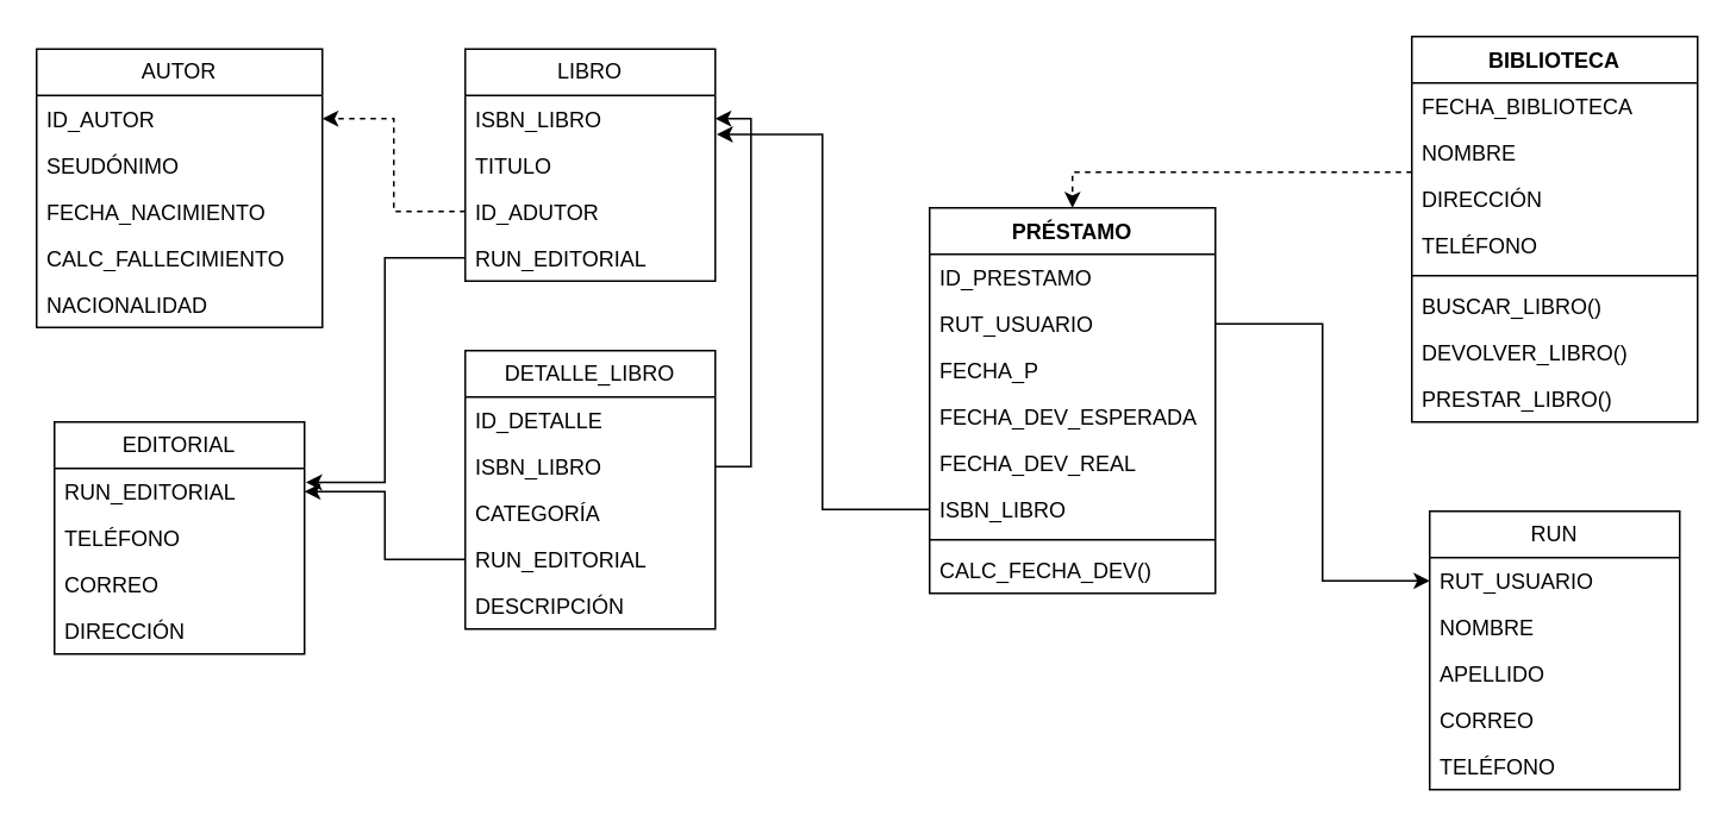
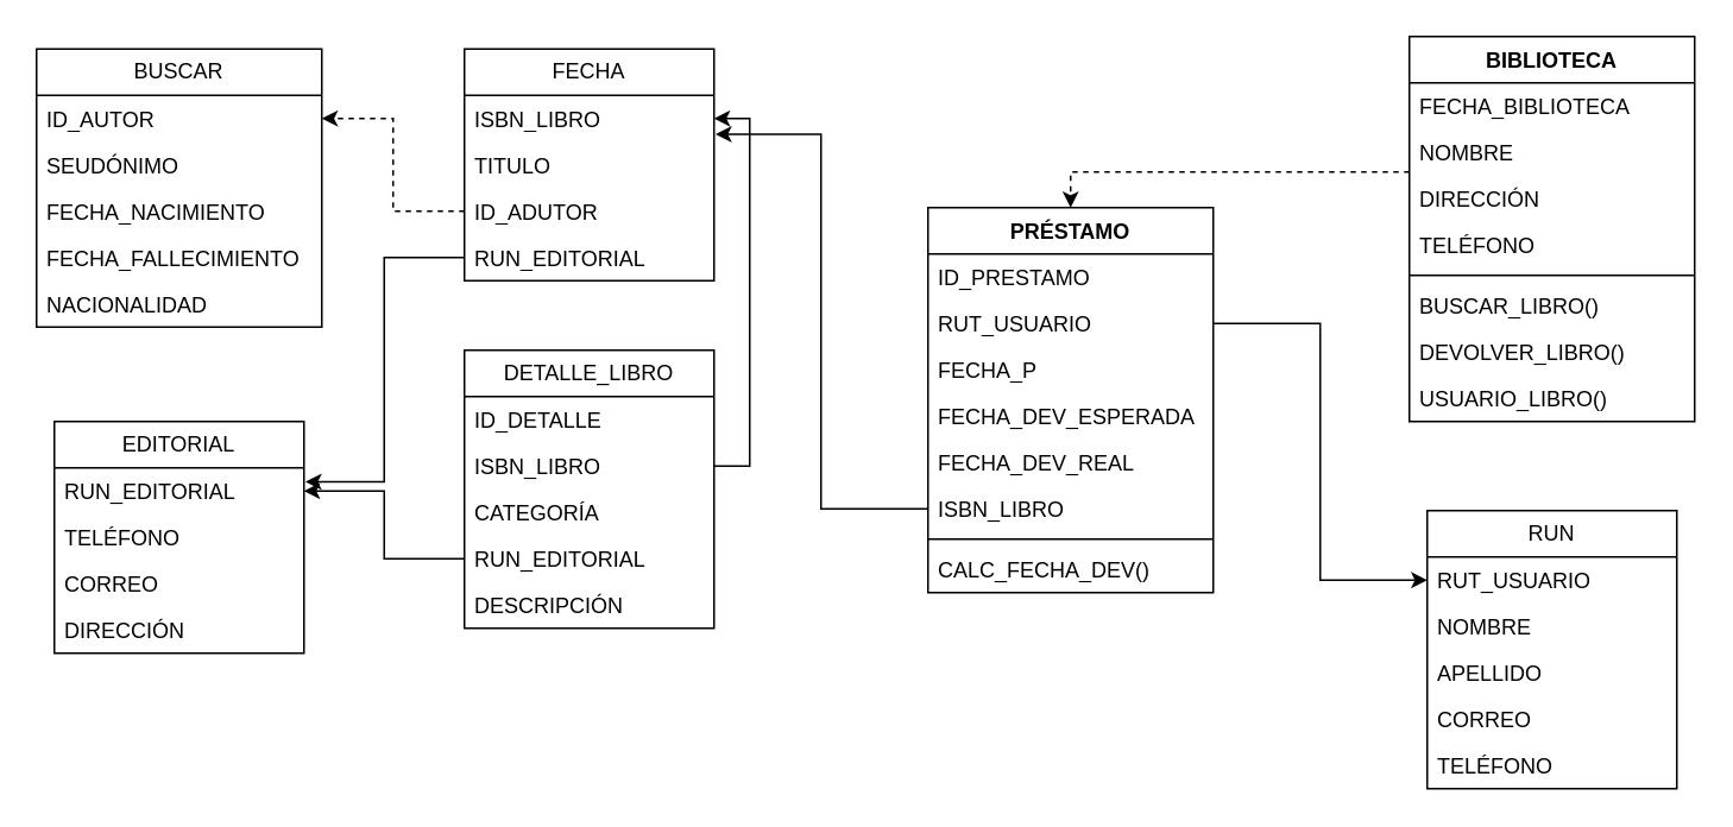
  <mxCell id="0" />
  <mxCell id="1" parent="0" />
- <mxCell id="2" value="AUTOR" style="swimlane;fontStyle=0;childLayout=stackLayout;horizontal=1;startSize=26;fillColor=none;horizontalStack=0;resizeParent=1;resizeParentMax=0;resizeLast=0;collapsible=1;marginBottom=0;whiteSpace=wrap;html=1;" parent="1" vertex="1"><mxGeometry x="20" y="27" width="160" height="156" as="geometry" /></mxCell>
+ <mxCell id="2" value="BUSCAR" style="swimlane;fontStyle=0;childLayout=stackLayout;horizontal=1;startSize=26;fillColor=none;horizontalStack=0;resizeParent=1;resizeParentMax=0;resizeLast=0;collapsible=1;marginBottom=0;whiteSpace=wrap;html=1;" parent="1" vertex="1"><mxGeometry x="20" y="27" width="160" height="156" as="geometry" /></mxCell>
  <mxCell id="3" value="ID_AUTOR" style="text;strokeColor=none;fillColor=none;align=left;verticalAlign=top;spacingLeft=4;spacingRight=4;overflow=hidden;rotatable=0;points=[[0,0.5],[1,0.5]];portConstraint=eastwest;whiteSpace=wrap;html=1;" parent="2" vertex="1"><mxGeometry y="26" width="160" height="26" as="geometry" /></mxCell>
  <mxCell id="4" value="SEUDÓNIMO" style="text;strokeColor=none;fillColor=none;align=left;verticalAlign=top;spacingLeft=4;spacingRight=4;overflow=hidden;rotatable=0;points=[[0,0.5],[1,0.5]];portConstraint=eastwest;whiteSpace=wrap;html=1;" parent="2" vertex="1"><mxGeometry y="52" width="160" height="26" as="geometry" /></mxCell>
  <mxCell id="5" value="FECHA_NACIMIENTO" style="text;strokeColor=none;fillColor=none;align=left;verticalAlign=top;spacingLeft=4;spacingRight=4;overflow=hidden;rotatable=0;points=[[0,0.5],[1,0.5]];portConstraint=eastwest;whiteSpace=wrap;html=1;" parent="2" vertex="1"><mxGeometry y="78" width="160" height="26" as="geometry" /></mxCell>
- <mxCell id="6" value="CALC_FALLECIMIENTO" style="text;strokeColor=none;fillColor=none;align=left;verticalAlign=top;spacingLeft=4;spacingRight=4;overflow=hidden;rotatable=0;points=[[0,0.5],[1,0.5]];portConstraint=eastwest;whiteSpace=wrap;html=1;" parent="2" vertex="1"><mxGeometry y="104" width="160" height="26" as="geometry" /></mxCell>
+ <mxCell id="6" value="FECHA_FALLECIMIENTO" style="text;strokeColor=none;fillColor=none;align=left;verticalAlign=top;spacingLeft=4;spacingRight=4;overflow=hidden;rotatable=0;points=[[0,0.5],[1,0.5]];portConstraint=eastwest;whiteSpace=wrap;html=1;" parent="2" vertex="1"><mxGeometry y="104" width="160" height="26" as="geometry" /></mxCell>
  <mxCell id="7" value="NACIONALIDAD" style="text;strokeColor=none;fillColor=none;align=left;verticalAlign=top;spacingLeft=4;spacingRight=4;overflow=hidden;rotatable=0;points=[[0,0.5],[1,0.5]];portConstraint=eastwest;whiteSpace=wrap;html=1;" parent="2" vertex="1"><mxGeometry y="130" width="160" height="26" as="geometry" /></mxCell>
  <mxCell id="8" value="EDITORIAL" style="swimlane;fontStyle=0;childLayout=stackLayout;horizontal=1;startSize=26;fillColor=none;horizontalStack=0;resizeParent=1;resizeParentMax=0;resizeLast=0;collapsible=1;marginBottom=0;whiteSpace=wrap;html=1;" vertex="1" parent="1"><mxGeometry x="30" y="236" width="140" height="130" as="geometry" /></mxCell>
  <mxCell id="9" value="RUN_EDITORIAL" style="text;strokeColor=none;fillColor=none;align=left;verticalAlign=top;spacingLeft=4;spacingRight=4;overflow=hidden;rotatable=0;points=[[0,0.5],[1,0.5]];portConstraint=eastwest;whiteSpace=wrap;html=1;" vertex="1" parent="8"><mxGeometry y="26" width="140" height="26" as="geometry" /></mxCell>
  <mxCell id="10" value="TELÉFONO" style="text;strokeColor=none;fillColor=none;align=left;verticalAlign=top;spacingLeft=4;spacingRight=4;overflow=hidden;rotatable=0;points=[[0,0.5],[1,0.5]];portConstraint=eastwest;whiteSpace=wrap;html=1;" vertex="1" parent="8"><mxGeometry y="52" width="140" height="26" as="geometry" /></mxCell>
  <mxCell id="11" value="CORREO" style="text;strokeColor=none;fillColor=none;align=left;verticalAlign=top;spacingLeft=4;spacingRight=4;overflow=hidden;rotatable=0;points=[[0,0.5],[1,0.5]];portConstraint=eastwest;whiteSpace=wrap;html=1;" vertex="1" parent="8"><mxGeometry y="78" width="140" height="26" as="geometry" /></mxCell>
  <mxCell id="12" value="DIRECCIÓN" style="text;strokeColor=none;fillColor=none;align=left;verticalAlign=top;spacingLeft=4;spacingRight=4;overflow=hidden;rotatable=0;points=[[0,0.5],[1,0.5]];portConstraint=eastwest;whiteSpace=wrap;html=1;" vertex="1" parent="8"><mxGeometry y="104" width="140" height="26" as="geometry" /></mxCell>
  <mxCell id="13" value="DETALLE_LIBRO" style="swimlane;fontStyle=0;childLayout=stackLayout;horizontal=1;startSize=26;fillColor=none;horizontalStack=0;resizeParent=1;resizeParentMax=0;resizeLast=0;collapsible=1;marginBottom=0;whiteSpace=wrap;html=1;" vertex="1" parent="1"><mxGeometry x="260" y="196" width="140" height="156" as="geometry" /></mxCell>
  <mxCell id="14" value="ID_DETALLE" style="text;strokeColor=none;fillColor=none;align=left;verticalAlign=top;spacingLeft=4;spacingRight=4;overflow=hidden;rotatable=0;points=[[0,0.5],[1,0.5]];portConstraint=eastwest;whiteSpace=wrap;html=1;" vertex="1" parent="13"><mxGeometry y="26" width="140" height="26" as="geometry" /></mxCell>
  <mxCell id="15" value="ISBN_LIBRO" style="text;strokeColor=none;fillColor=none;align=left;verticalAlign=top;spacingLeft=4;spacingRight=4;overflow=hidden;rotatable=0;points=[[0,0.5],[1,0.5]];portConstraint=eastwest;whiteSpace=wrap;html=1;" vertex="1" parent="13"><mxGeometry y="52" width="140" height="26" as="geometry" /></mxCell>
  <mxCell id="16" value="CATEGORÍA" style="text;strokeColor=none;fillColor=none;align=left;verticalAlign=top;spacingLeft=4;spacingRight=4;overflow=hidden;rotatable=0;points=[[0,0.5],[1,0.5]];portConstraint=eastwest;whiteSpace=wrap;html=1;" vertex="1" parent="13"><mxGeometry y="78" width="140" height="26" as="geometry" /></mxCell>
  <mxCell id="17" value="RUN_EDITORIAL" style="text;strokeColor=none;fillColor=none;align=left;verticalAlign=top;spacingLeft=4;spacingRight=4;overflow=hidden;rotatable=0;points=[[0,0.5],[1,0.5]];portConstraint=eastwest;whiteSpace=wrap;html=1;" vertex="1" parent="13"><mxGeometry y="104" width="140" height="26" as="geometry" /></mxCell>
  <mxCell id="18" value="DESCRIPCIÓN" style="text;strokeColor=none;fillColor=none;align=left;verticalAlign=top;spacingLeft=4;spacingRight=4;overflow=hidden;rotatable=0;points=[[0,0.5],[1,0.5]];portConstraint=eastwest;whiteSpace=wrap;html=1;" vertex="1" parent="13"><mxGeometry y="130" width="140" height="26" as="geometry" /></mxCell>
- <mxCell id="19" value="LIBRO" style="swimlane;fontStyle=0;childLayout=stackLayout;horizontal=1;startSize=26;fillColor=none;horizontalStack=0;resizeParent=1;resizeParentMax=0;resizeLast=0;collapsible=1;marginBottom=0;whiteSpace=wrap;html=1;" vertex="1" parent="1"><mxGeometry x="260" y="27" width="140" height="130" as="geometry" /></mxCell>
+ <mxCell id="19" value="FECHA" style="swimlane;fontStyle=0;childLayout=stackLayout;horizontal=1;startSize=26;fillColor=none;horizontalStack=0;resizeParent=1;resizeParentMax=0;resizeLast=0;collapsible=1;marginBottom=0;whiteSpace=wrap;html=1;" vertex="1" parent="1"><mxGeometry x="260" y="27" width="140" height="130" as="geometry" /></mxCell>
  <mxCell id="20" value="ISBN_LIBRO" style="text;strokeColor=none;fillColor=none;align=left;verticalAlign=top;spacingLeft=4;spacingRight=4;overflow=hidden;rotatable=0;points=[[0,0.5],[1,0.5]];portConstraint=eastwest;whiteSpace=wrap;html=1;" vertex="1" parent="19"><mxGeometry y="26" width="140" height="26" as="geometry" /></mxCell>
  <mxCell id="21" value="TITULO" style="text;strokeColor=none;fillColor=none;align=left;verticalAlign=top;spacingLeft=4;spacingRight=4;overflow=hidden;rotatable=0;points=[[0,0.5],[1,0.5]];portConstraint=eastwest;whiteSpace=wrap;html=1;" vertex="1" parent="19"><mxGeometry y="52" width="140" height="26" as="geometry" /></mxCell>
  <mxCell id="22" value="ID_ADUTOR" style="text;strokeColor=none;fillColor=none;align=left;verticalAlign=top;spacingLeft=4;spacingRight=4;overflow=hidden;rotatable=0;points=[[0,0.5],[1,0.5]];portConstraint=eastwest;whiteSpace=wrap;html=1;" vertex="1" parent="19"><mxGeometry y="78" width="140" height="26" as="geometry" /></mxCell>
  <mxCell id="23" value="RUN_EDITORIAL" style="text;strokeColor=none;fillColor=none;align=left;verticalAlign=top;spacingLeft=4;spacingRight=4;overflow=hidden;rotatable=0;points=[[0,0.5],[1,0.5]];portConstraint=eastwest;whiteSpace=wrap;html=1;" vertex="1" parent="19"><mxGeometry y="104" width="140" height="26" as="geometry" /></mxCell>
  <mxCell id="24" style="edgeStyle=orthogonalEdgeStyle;rounded=0;orthogonalLoop=1;jettySize=auto;html=1;entryX=0.5;entryY=0;entryDx=0;entryDy=0;dashed=1;" edge="1" parent="1" source="25" target="40"><mxGeometry relative="1" as="geometry"><Array as="points"><mxPoint x="600" y="96" /></Array></mxGeometry></mxCell>
  <mxCell id="25" value="BIBLIOTECA" style="swimlane;fontStyle=1;align=center;verticalAlign=top;childLayout=stackLayout;horizontal=1;startSize=26;horizontalStack=0;resizeParent=1;resizeParentMax=0;resizeLast=0;collapsible=1;marginBottom=0;whiteSpace=wrap;html=1;" vertex="1" parent="1"><mxGeometry x="790" y="20" width="160" height="216" as="geometry" /></mxCell>
  <mxCell id="26" value="FECHA_BIBLIOTECA" style="text;strokeColor=none;fillColor=none;align=left;verticalAlign=top;spacingLeft=4;spacingRight=4;overflow=hidden;rotatable=0;points=[[0,0.5],[1,0.5]];portConstraint=eastwest;whiteSpace=wrap;html=1;" vertex="1" parent="25"><mxGeometry y="26" width="160" height="26" as="geometry" /></mxCell>
  <mxCell id="27" value="NOMBRE" style="text;strokeColor=none;fillColor=none;align=left;verticalAlign=top;spacingLeft=4;spacingRight=4;overflow=hidden;rotatable=0;points=[[0,0.5],[1,0.5]];portConstraint=eastwest;whiteSpace=wrap;html=1;" vertex="1" parent="25"><mxGeometry y="52" width="160" height="26" as="geometry" /></mxCell>
  <mxCell id="28" value="DIRECCIÓN" style="text;strokeColor=none;fillColor=none;align=left;verticalAlign=top;spacingLeft=4;spacingRight=4;overflow=hidden;rotatable=0;points=[[0,0.5],[1,0.5]];portConstraint=eastwest;whiteSpace=wrap;html=1;" vertex="1" parent="25"><mxGeometry y="78" width="160" height="26" as="geometry" /></mxCell>
  <mxCell id="29" value="TELÉFONO" style="text;strokeColor=none;fillColor=none;align=left;verticalAlign=top;spacingLeft=4;spacingRight=4;overflow=hidden;rotatable=0;points=[[0,0.5],[1,0.5]];portConstraint=eastwest;whiteSpace=wrap;html=1;" vertex="1" parent="25"><mxGeometry y="104" width="160" height="26" as="geometry" /></mxCell>
  <mxCell id="30" value="" style="line;strokeWidth=1;fillColor=none;align=left;verticalAlign=middle;spacingTop=-1;spacingLeft=3;spacingRight=3;rotatable=0;labelPosition=right;points=[];portConstraint=eastwest;strokeColor=inherit;" vertex="1" parent="25"><mxGeometry y="130" width="160" height="8" as="geometry" /></mxCell>
  <mxCell id="31" value="BUSCAR_LIBRO()" style="text;strokeColor=none;fillColor=none;align=left;verticalAlign=top;spacingLeft=4;spacingRight=4;overflow=hidden;rotatable=0;points=[[0,0.5],[1,0.5]];portConstraint=eastwest;whiteSpace=wrap;html=1;" vertex="1" parent="25"><mxGeometry y="138" width="160" height="26" as="geometry" /></mxCell>
  <mxCell id="32" value="DEVOLVER_LIBRO()" style="text;strokeColor=none;fillColor=none;align=left;verticalAlign=top;spacingLeft=4;spacingRight=4;overflow=hidden;rotatable=0;points=[[0,0.5],[1,0.5]];portConstraint=eastwest;whiteSpace=wrap;html=1;" parent="25" vertex="1"><mxGeometry y="164" width="160" height="26" as="geometry" /></mxCell>
- <mxCell id="33" value="PRESTAR_LIBRO()" style="text;strokeColor=none;fillColor=none;align=left;verticalAlign=top;spacingLeft=4;spacingRight=4;overflow=hidden;rotatable=0;points=[[0,0.5],[1,0.5]];portConstraint=eastwest;whiteSpace=wrap;html=1;" parent="25" vertex="1"><mxGeometry y="190" width="160" height="26" as="geometry" /></mxCell>
+ <mxCell id="33" value="USUARIO_LIBRO()" style="text;strokeColor=none;fillColor=none;align=left;verticalAlign=top;spacingLeft=4;spacingRight=4;overflow=hidden;rotatable=0;points=[[0,0.5],[1,0.5]];portConstraint=eastwest;whiteSpace=wrap;html=1;" parent="25" vertex="1"><mxGeometry y="190" width="160" height="26" as="geometry" /></mxCell>
  <mxCell id="34" value="RUN" style="swimlane;fontStyle=0;childLayout=stackLayout;horizontal=1;startSize=26;fillColor=none;horizontalStack=0;resizeParent=1;resizeParentMax=0;resizeLast=0;collapsible=1;marginBottom=0;whiteSpace=wrap;html=1;" vertex="1" parent="1"><mxGeometry x="800" y="286" width="140" height="156" as="geometry" /></mxCell>
  <mxCell id="35" value="RUT_USUARIO" style="text;strokeColor=none;fillColor=none;align=left;verticalAlign=top;spacingLeft=4;spacingRight=4;overflow=hidden;rotatable=0;points=[[0,0.5],[1,0.5]];portConstraint=eastwest;whiteSpace=wrap;html=1;" vertex="1" parent="34"><mxGeometry y="26" width="140" height="26" as="geometry" /></mxCell>
  <mxCell id="36" value="NOMBRE" style="text;strokeColor=none;fillColor=none;align=left;verticalAlign=top;spacingLeft=4;spacingRight=4;overflow=hidden;rotatable=0;points=[[0,0.5],[1,0.5]];portConstraint=eastwest;whiteSpace=wrap;html=1;" vertex="1" parent="34"><mxGeometry y="52" width="140" height="26" as="geometry" /></mxCell>
  <mxCell id="37" value="APELLIDO" style="text;strokeColor=none;fillColor=none;align=left;verticalAlign=top;spacingLeft=4;spacingRight=4;overflow=hidden;rotatable=0;points=[[0,0.5],[1,0.5]];portConstraint=eastwest;whiteSpace=wrap;html=1;" vertex="1" parent="34"><mxGeometry y="78" width="140" height="26" as="geometry" /></mxCell>
  <mxCell id="38" value="CORREO" style="text;strokeColor=none;fillColor=none;align=left;verticalAlign=top;spacingLeft=4;spacingRight=4;overflow=hidden;rotatable=0;points=[[0,0.5],[1,0.5]];portConstraint=eastwest;whiteSpace=wrap;html=1;" vertex="1" parent="34"><mxGeometry y="104" width="140" height="26" as="geometry" /></mxCell>
  <mxCell id="39" value="TELÉFONO" style="text;strokeColor=none;fillColor=none;align=left;verticalAlign=top;spacingLeft=4;spacingRight=4;overflow=hidden;rotatable=0;points=[[0,0.5],[1,0.5]];portConstraint=eastwest;whiteSpace=wrap;html=1;" vertex="1" parent="34"><mxGeometry y="130" width="140" height="26" as="geometry" /></mxCell>
  <mxCell id="40" value="PRÉSTAMO" style="swimlane;fontStyle=1;align=center;verticalAlign=top;childLayout=stackLayout;horizontal=1;startSize=26;horizontalStack=0;resizeParent=1;resizeParentMax=0;resizeLast=0;collapsible=1;marginBottom=0;whiteSpace=wrap;html=1;" vertex="1" parent="1"><mxGeometry x="520" y="116" width="160" height="216" as="geometry" /></mxCell>
  <mxCell id="41" value="ID_PRESTAMO" style="text;strokeColor=none;fillColor=none;align=left;verticalAlign=top;spacingLeft=4;spacingRight=4;overflow=hidden;rotatable=0;points=[[0,0.5],[1,0.5]];portConstraint=eastwest;whiteSpace=wrap;html=1;" vertex="1" parent="40"><mxGeometry y="26" width="160" height="26" as="geometry" /></mxCell>
  <mxCell id="42" value="RUT_USUARIO" style="text;strokeColor=none;fillColor=none;align=left;verticalAlign=top;spacingLeft=4;spacingRight=4;overflow=hidden;rotatable=0;points=[[0,0.5],[1,0.5]];portConstraint=eastwest;whiteSpace=wrap;html=1;" vertex="1" parent="40"><mxGeometry y="52" width="160" height="26" as="geometry" /></mxCell>
  <mxCell id="43" value="FECHA_P" style="text;strokeColor=none;fillColor=none;align=left;verticalAlign=top;spacingLeft=4;spacingRight=4;overflow=hidden;rotatable=0;points=[[0,0.5],[1,0.5]];portConstraint=eastwest;whiteSpace=wrap;html=1;" vertex="1" parent="40"><mxGeometry y="78" width="160" height="26" as="geometry" /></mxCell>
  <mxCell id="44" value="FECHA_DEV_ESPERADA" style="text;strokeColor=none;fillColor=none;align=left;verticalAlign=top;spacingLeft=4;spacingRight=4;overflow=hidden;rotatable=0;points=[[0,0.5],[1,0.5]];portConstraint=eastwest;whiteSpace=wrap;html=1;" vertex="1" parent="40"><mxGeometry y="104" width="160" height="26" as="geometry" /></mxCell>
  <mxCell id="45" value="FECHA_DEV_REAL" style="text;strokeColor=none;fillColor=none;align=left;verticalAlign=top;spacingLeft=4;spacingRight=4;overflow=hidden;rotatable=0;points=[[0,0.5],[1,0.5]];portConstraint=eastwest;whiteSpace=wrap;html=1;" vertex="1" parent="40"><mxGeometry y="130" width="160" height="26" as="geometry" /></mxCell>
  <mxCell id="46" value="ISBN_LIBRO" style="text;strokeColor=none;fillColor=none;align=left;verticalAlign=top;spacingLeft=4;spacingRight=4;overflow=hidden;rotatable=0;points=[[0,0.5],[1,0.5]];portConstraint=eastwest;whiteSpace=wrap;html=1;" vertex="1" parent="40"><mxGeometry y="156" width="160" height="26" as="geometry" /></mxCell>
  <mxCell id="47" value="" style="line;strokeWidth=1;fillColor=none;align=left;verticalAlign=middle;spacingTop=-1;spacingLeft=3;spacingRight=3;rotatable=0;labelPosition=right;points=[];portConstraint=eastwest;strokeColor=inherit;" vertex="1" parent="40"><mxGeometry y="182" width="160" height="8" as="geometry" /></mxCell>
  <mxCell id="48" value="CALC_FECHA_DEV()" style="text;strokeColor=none;fillColor=none;align=left;verticalAlign=top;spacingLeft=4;spacingRight=4;overflow=hidden;rotatable=0;points=[[0,0.5],[1,0.5]];portConstraint=eastwest;whiteSpace=wrap;html=1;" vertex="1" parent="40"><mxGeometry y="190" width="160" height="26" as="geometry" /></mxCell>
  <mxCell id="49" style="edgeStyle=orthogonalEdgeStyle;rounded=0;orthogonalLoop=1;jettySize=auto;html=1;entryX=0;entryY=0.5;entryDx=0;entryDy=0;" edge="1" parent="1" source="42" target="35"><mxGeometry relative="1" as="geometry" /></mxCell>
  <mxCell id="50" style="edgeStyle=orthogonalEdgeStyle;rounded=0;orthogonalLoop=1;jettySize=auto;html=1;entryX=1;entryY=0.5;entryDx=0;entryDy=0;" edge="1" parent="1" source="15" target="20"><mxGeometry relative="1" as="geometry"><Array as="points"><mxPoint x="420" y="261" /><mxPoint x="420" y="66" /></Array></mxGeometry></mxCell>
  <mxCell id="51" style="edgeStyle=orthogonalEdgeStyle;rounded=0;orthogonalLoop=1;jettySize=auto;html=1;" edge="1" parent="1" source="17" target="9"><mxGeometry relative="1" as="geometry" /></mxCell>
  <mxCell id="52" style="edgeStyle=orthogonalEdgeStyle;rounded=0;orthogonalLoop=1;jettySize=auto;html=1;entryX=1;entryY=0.5;entryDx=0;entryDy=0;dashed=1;" edge="1" parent="1" source="22" target="3"><mxGeometry relative="1" as="geometry" /></mxCell>
  <mxCell id="53" style="edgeStyle=orthogonalEdgeStyle;rounded=0;orthogonalLoop=1;jettySize=auto;html=1;entryX=1.006;entryY=0.301;entryDx=0;entryDy=0;entryPerimeter=0;" edge="1" parent="1" source="23" target="9"><mxGeometry relative="1" as="geometry" /></mxCell>
  <mxCell id="54" style="edgeStyle=orthogonalEdgeStyle;rounded=0;orthogonalLoop=1;jettySize=auto;html=1;entryX=1.006;entryY=0.84;entryDx=0;entryDy=0;entryPerimeter=0;" edge="1" parent="1" source="46" target="20"><mxGeometry relative="1" as="geometry" /></mxCell>
